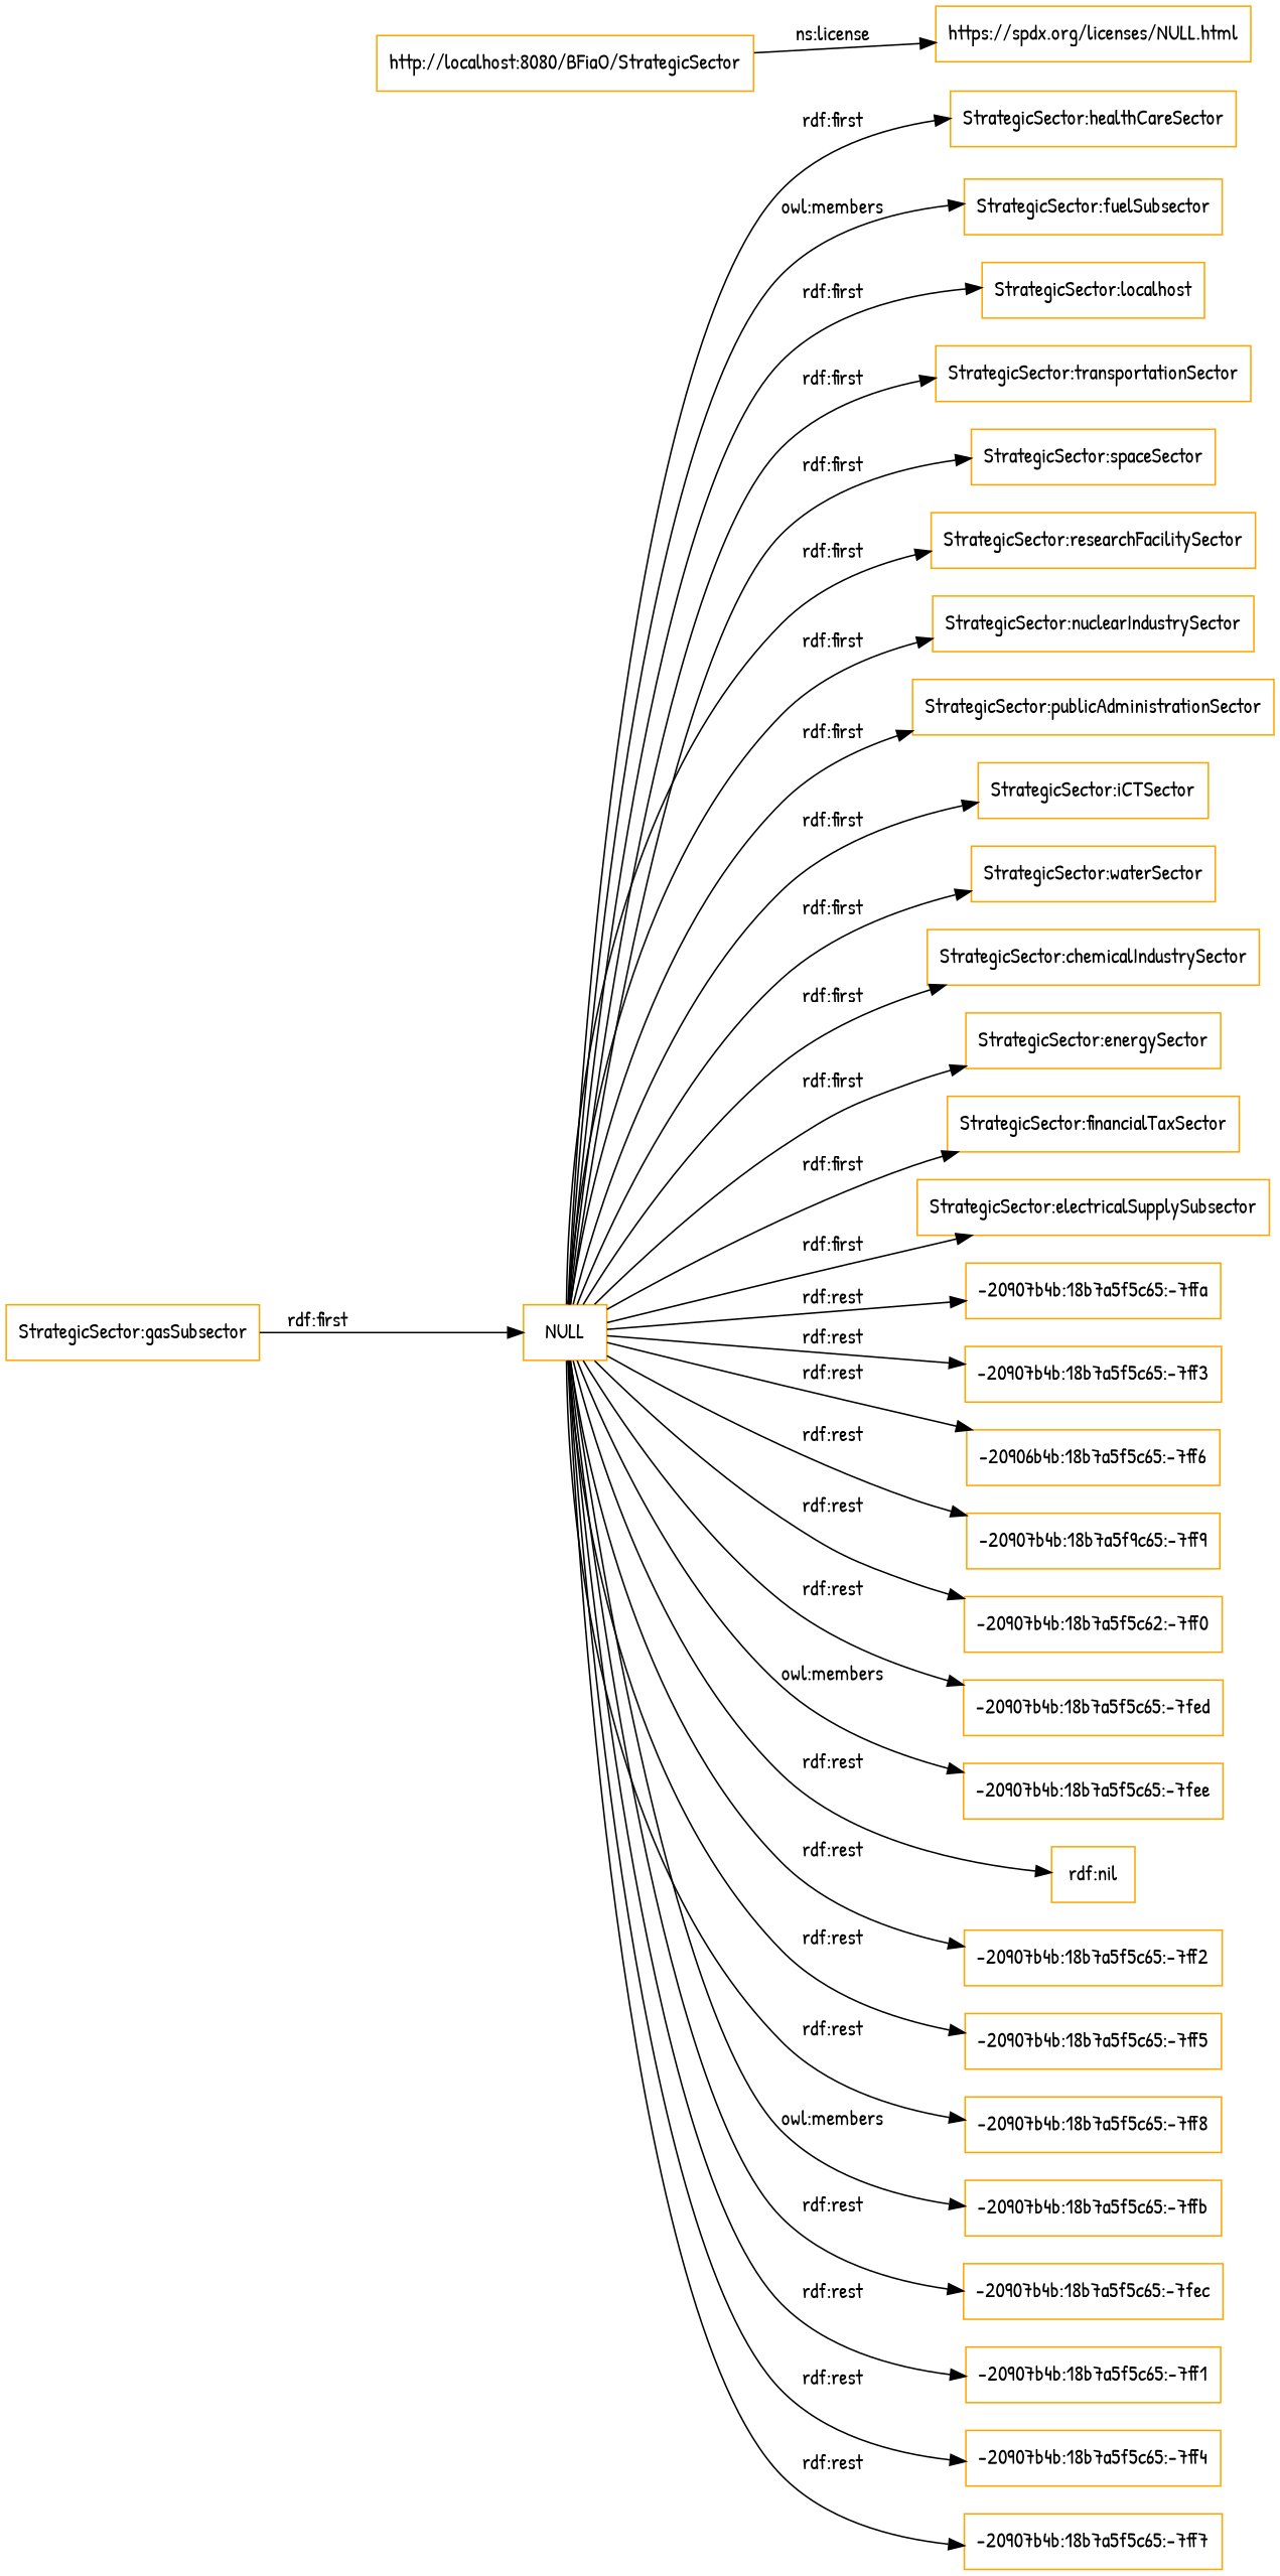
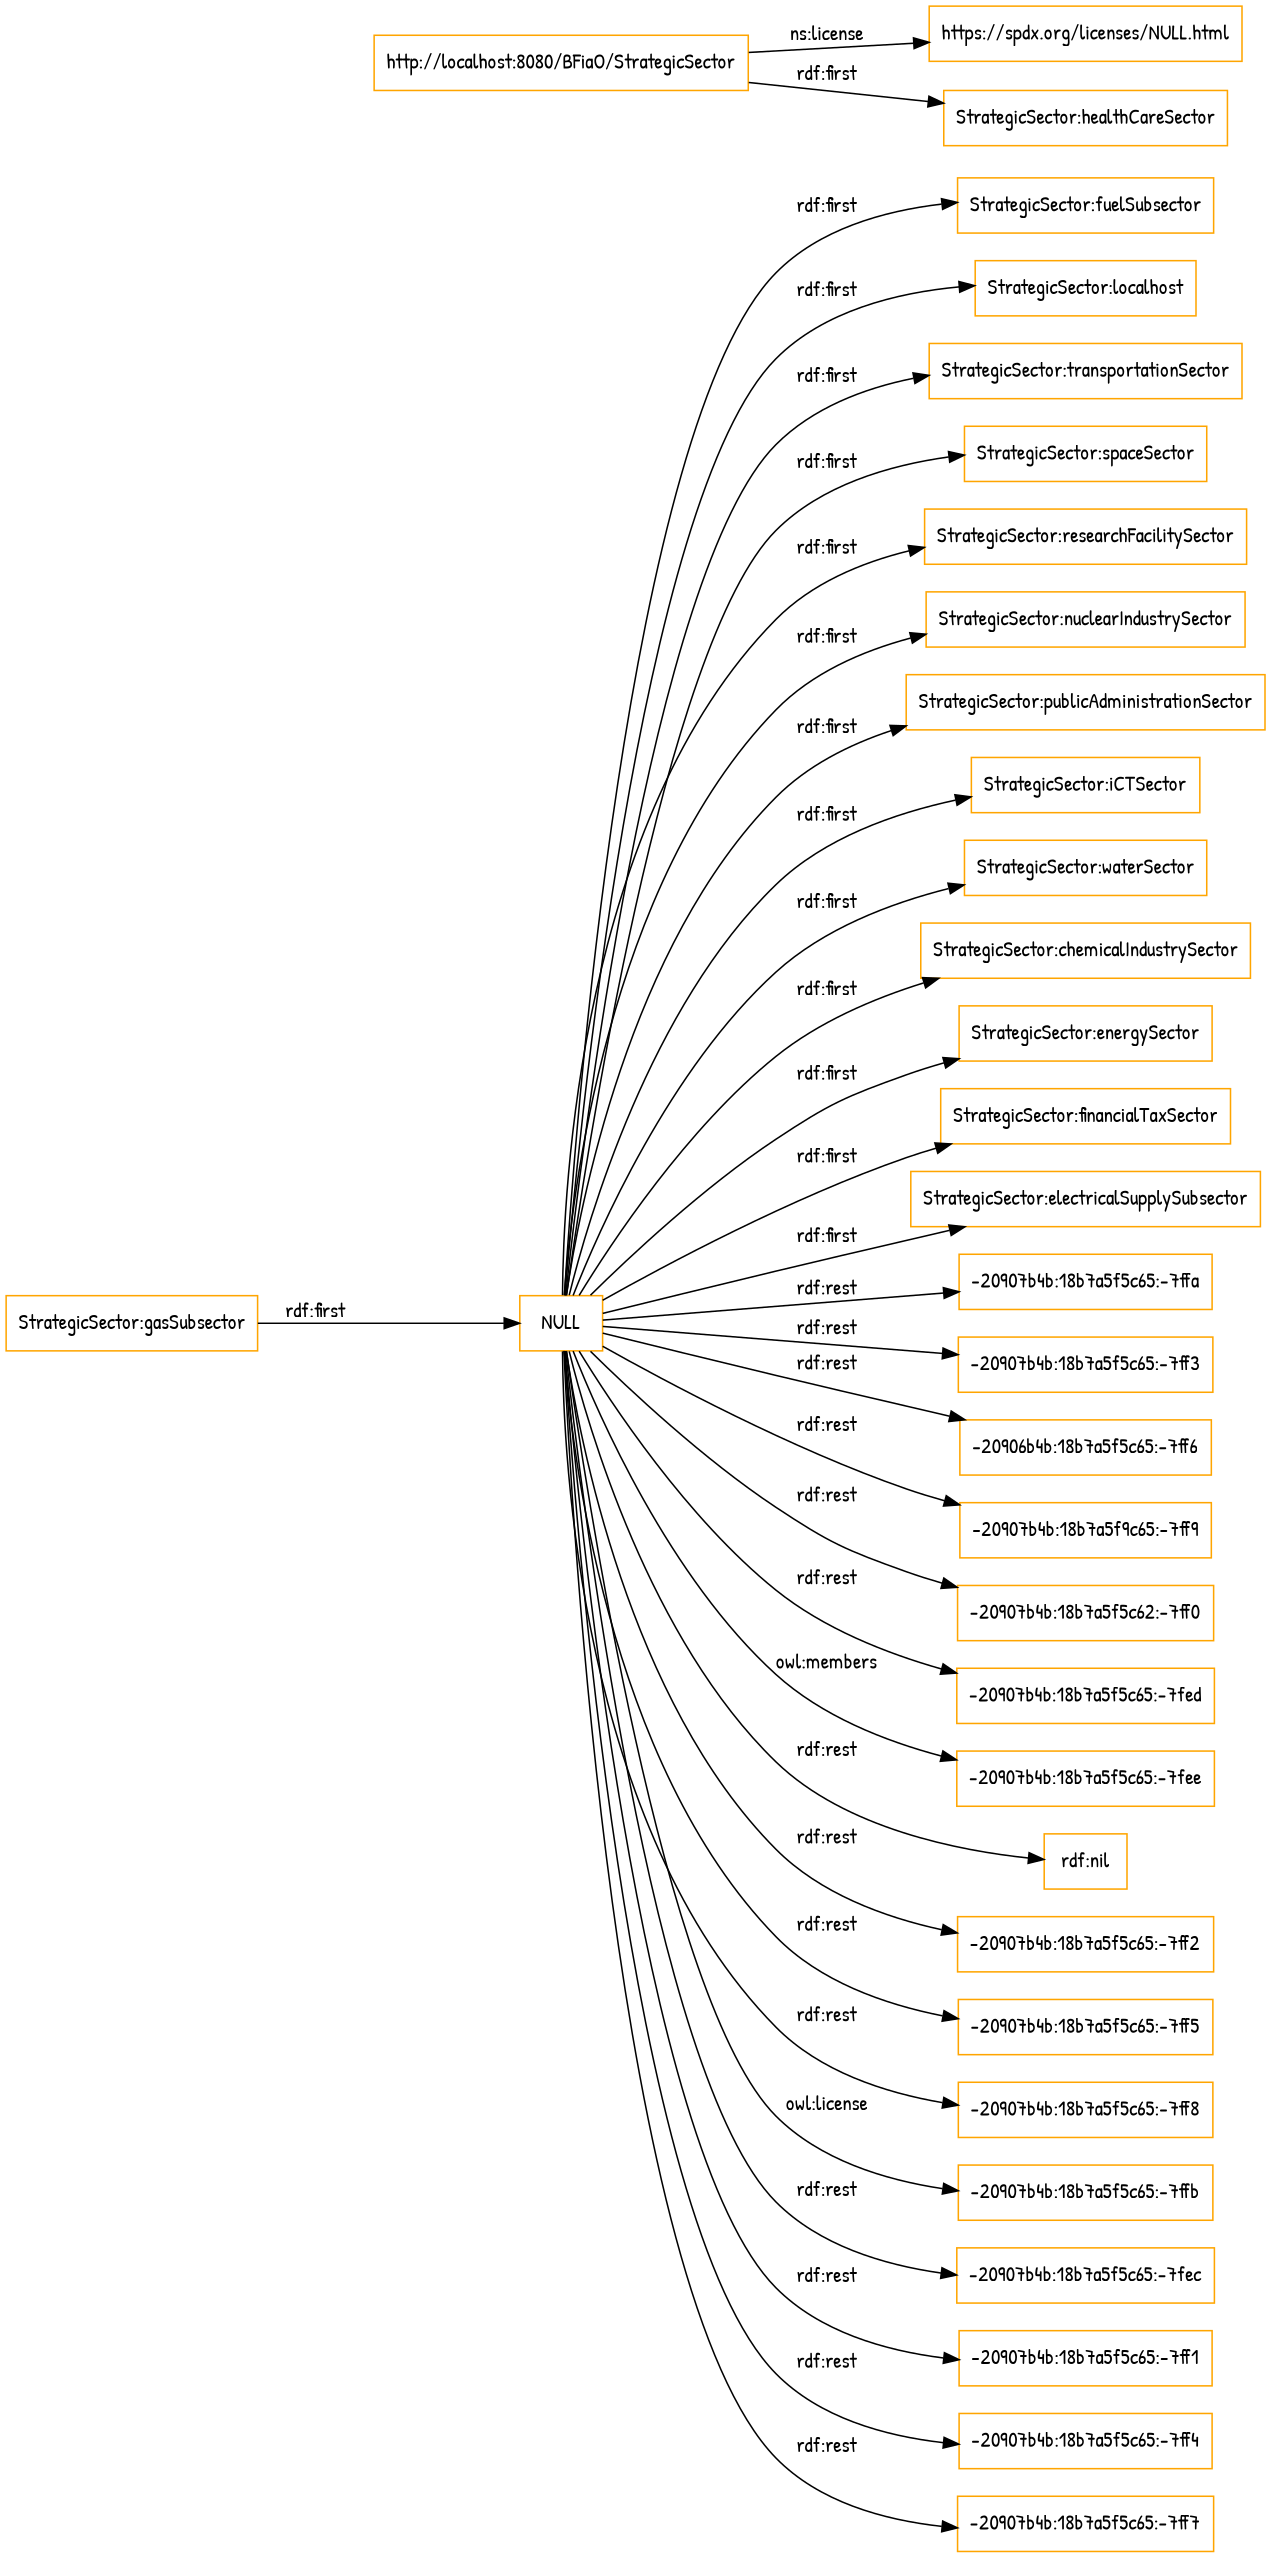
  digraph {
    fontname="Patrick Hand"
    rankdir=LR
    node [color=orange fontname="Patrick Hand" shape=rectangle]
    edge [fontname="Patrick Hand"]
    n1 [label="https://spdx.org/licenses/NULL.html"]
    "http://localhost:8080/BFiaO/StrategicSector"
    NULL
    "StrategicSector:fuelSubsector"
    n5 [label="StrategicSector:localhost"]
    "StrategicSector:transportationSector"
    "StrategicSector:spaceSector"
    "StrategicSector:researchFacilitySector"
    "StrategicSector:nuclearIndustrySector"
    "StrategicSector:healthCareSector"
    "StrategicSector:publicAdministrationSector"
    "StrategicSector:iCTSector"
    "StrategicSector:waterSector"
    "StrategicSector:chemicalIndustrySector"
    "StrategicSector:energySector"
    "StrategicSector:financialTaxSector"
    "StrategicSector:electricalSupplySubsector"
    "-20907b4b:18b7a5f5c65:-7ffa"
    "-20907b4b:18b7a5f5c65:-7ff3"
    n20 [label="-20906b4b:18b7a5f5c65:-7ff6"]
    n21 [label="-20907b4b:18b7a5f9c65:-7ff9"]
    n22 [label="-20907b4b:18b7a5f5c62:-7ff0"]
    "-20907b4b:18b7a5f5c65:-7fed"
    "-20907b4b:18b7a5f5c65:-7fee"
    "rdf:nil"
    "-20907b4b:18b7a5f5c65:-7ff2"
    "-20907b4b:18b7a5f5c65:-7ff5"
    "-20907b4b:18b7a5f5c65:-7ff8"
    "-20907b4b:18b7a5f5c65:-7ffb"
    "-20907b4b:18b7a5f5c65:-7fec"
    "-20907b4b:18b7a5f5c65:-7ff1"
    "-20907b4b:18b7a5f5c65:-7ff4"
    "-20907b4b:18b7a5f5c65:-7ff7"
    "StrategicSector:gasSubsector"
    "http://localhost:8080/BFiaO/StrategicSector" -> n1 [label="ns:license"]
-   NULL -> "StrategicSector:fuelSubsector" [label="owl:members"]
+   NULL -> "StrategicSector:fuelSubsector" [label="rdf:first"]
    NULL -> n5 [label="rdf:first"]
    NULL -> "StrategicSector:transportationSector" [label="rdf:first"]
    NULL -> "StrategicSector:spaceSector" [label="rdf:first"]
    NULL -> "StrategicSector:researchFacilitySector" [label="rdf:first"]
    NULL -> "StrategicSector:nuclearIndustrySector" [label="rdf:first"]
-   NULL -> "StrategicSector:healthCareSector" [label="rdf:first"]
+   "http://localhost:8080/BFiaO/StrategicSector" -> "StrategicSector:healthCareSector" [label="rdf:first"]
    NULL -> "StrategicSector:publicAdministrationSector" [label="rdf:first"]
    NULL -> "StrategicSector:iCTSector" [label="rdf:first"]
    NULL -> "StrategicSector:waterSector" [label="rdf:first"]
    NULL -> "StrategicSector:chemicalIndustrySector" [label="rdf:first"]
    NULL -> "StrategicSector:energySector" [label="rdf:first"]
    NULL -> "StrategicSector:financialTaxSector" [label="rdf:first"]
    NULL -> "StrategicSector:electricalSupplySubsector" [label="rdf:first"]
    NULL -> "-20907b4b:18b7a5f5c65:-7ffa" [label="rdf:rest"]
    NULL -> "-20907b4b:18b7a5f5c65:-7ff3" [label="rdf:rest"]
    NULL -> n20 [label="rdf:rest"]
    NULL -> n21 [label="rdf:rest"]
    NULL -> n22 [label="rdf:rest"]
    NULL -> "-20907b4b:18b7a5f5c65:-7fed" [label="rdf:rest"]
    NULL -> "-20907b4b:18b7a5f5c65:-7fee" [label="owl:members"]
    NULL -> "rdf:nil" [label="rdf:rest"]
    NULL -> "-20907b4b:18b7a5f5c65:-7ff2" [label="rdf:rest"]
    NULL -> "-20907b4b:18b7a5f5c65:-7ff5" [label="rdf:rest"]
    NULL -> "-20907b4b:18b7a5f5c65:-7ff8" [label="rdf:rest"]
-   NULL -> "-20907b4b:18b7a5f5c65:-7ffb" [label="owl:members"]
+   NULL -> "-20907b4b:18b7a5f5c65:-7ffb" [label="owl:license"]
    NULL -> "-20907b4b:18b7a5f5c65:-7fec" [label="rdf:rest"]
    NULL -> "-20907b4b:18b7a5f5c65:-7ff1" [label="rdf:rest"]
    NULL -> "-20907b4b:18b7a5f5c65:-7ff4" [label="rdf:rest"]
    NULL -> "-20907b4b:18b7a5f5c65:-7ff7" [label="rdf:rest"]
    "StrategicSector:gasSubsector" -> NULL [label="rdf:first"]
  }
